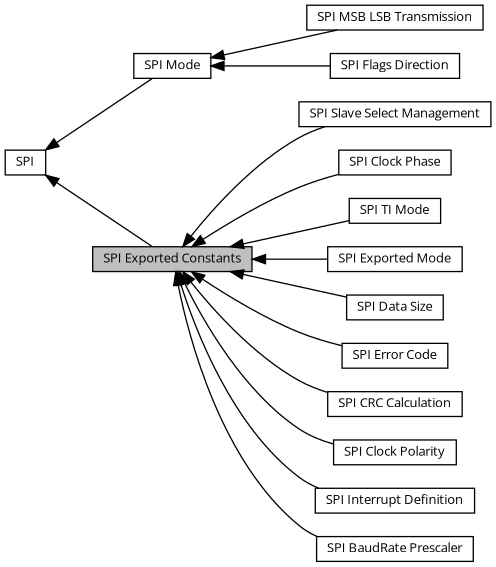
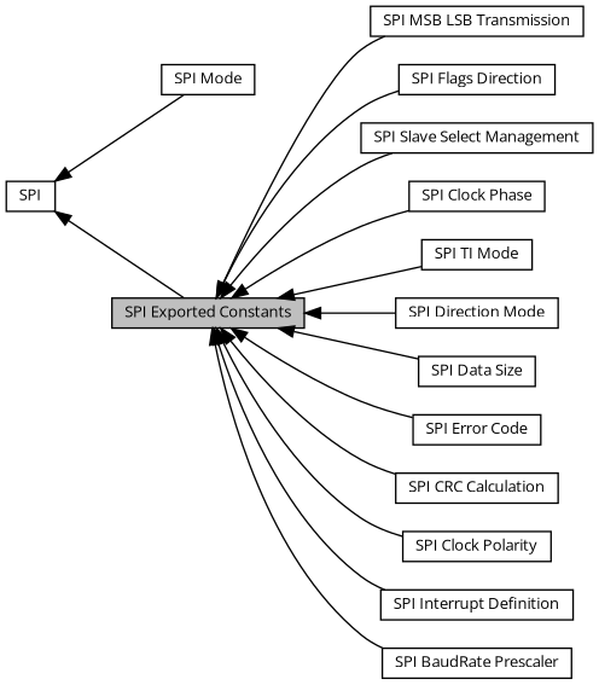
  digraph {
    fontname="Open Sans"
    rankdir=LR
    node [color=black fillcolor=white fontname="Open Sans" fontsize=10 shape=box style=filled]
    edge [dir=back fontname="Open Sans" fontsize=10 labelfontname=Helvetica labelfontsize=10 shape=plaintext style=solid]
    n1 [fillcolor=grey75 fontcolor=black height=0.2 label="SPI Exported Constants" width=0.4]
    n2 [height=0.2 label="SPI CRC Calculation" width=0.4]
    n3 [height=0.2 label="SPI Clock Polarity" width=0.4]
    n4 [height=0.2 label="SPI Interrupt Definition" width=0.4]
    n5 [height=0.2 label="SPI MSB LSB Transmission" width=0.4]
    n6 [height=0.2 label="SPI BaudRate Prescaler" width=0.4]
    n7 [height=0.2 label="SPI Slave Select Management" width=0.4]
    n8 [height=0.2 label="SPI Clock Phase" width=0.4]
    n9 [height=0.2 label="SPI TI Mode" width=0.4]
    n10 [height=0.2 label="SPI Flags Direction" width=0.4]
-   n11 [height=0.2 label="SPI Exported Mode" width=0.4]
+   n11 [height=0.2 label="SPI Direction Mode" width=0.4]
    n12 [height=0.2 label="SPI Data Size" width=0.4]
    n13 [height=0.2 label="SPI Error Code" width=0.4]
    n14 [height=0.2 label="SPI Mode" width=0.4]
    n15 [height=0.2 label=SPI width=0.4]
    n1 -> n2
    n1 -> n3
    n1 -> n4
-   n14 -> n5
+   n1 -> n5
    n1 -> n6
    n1 -> n7
    n1 -> n8
    n1 -> n9
-   n14 -> n10
+   n1 -> n10
    n1 -> n11
    n1 -> n12
    n1 -> n13
    n15 -> n1
    n15 -> n14
  }
